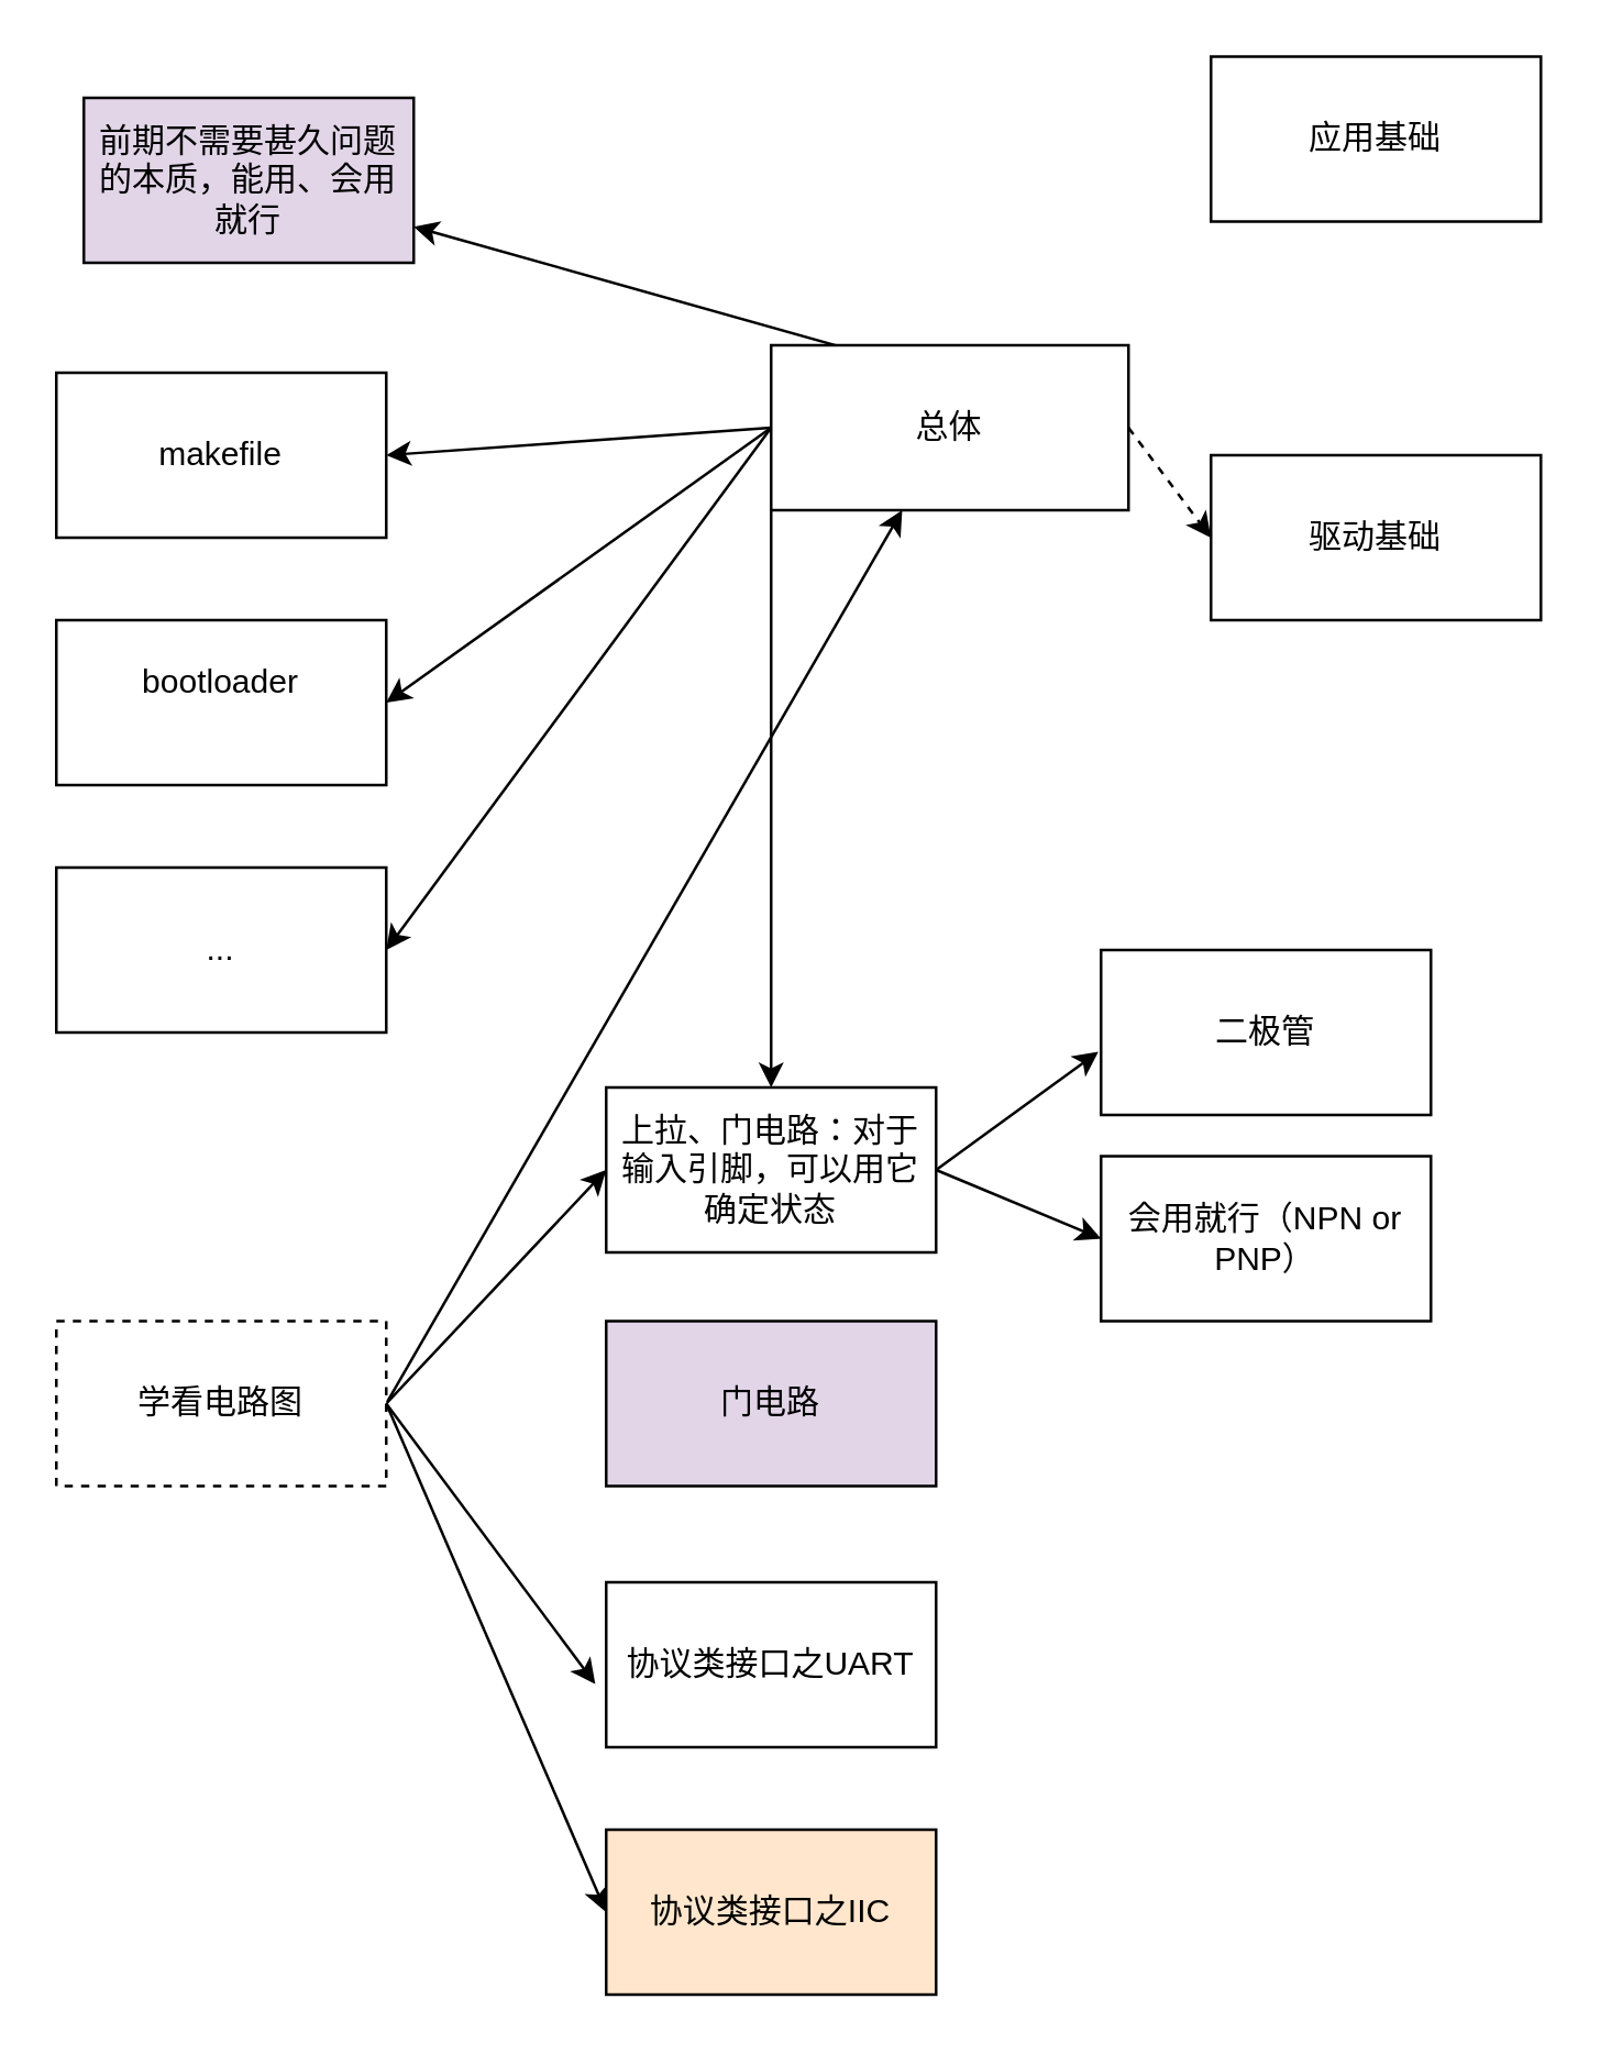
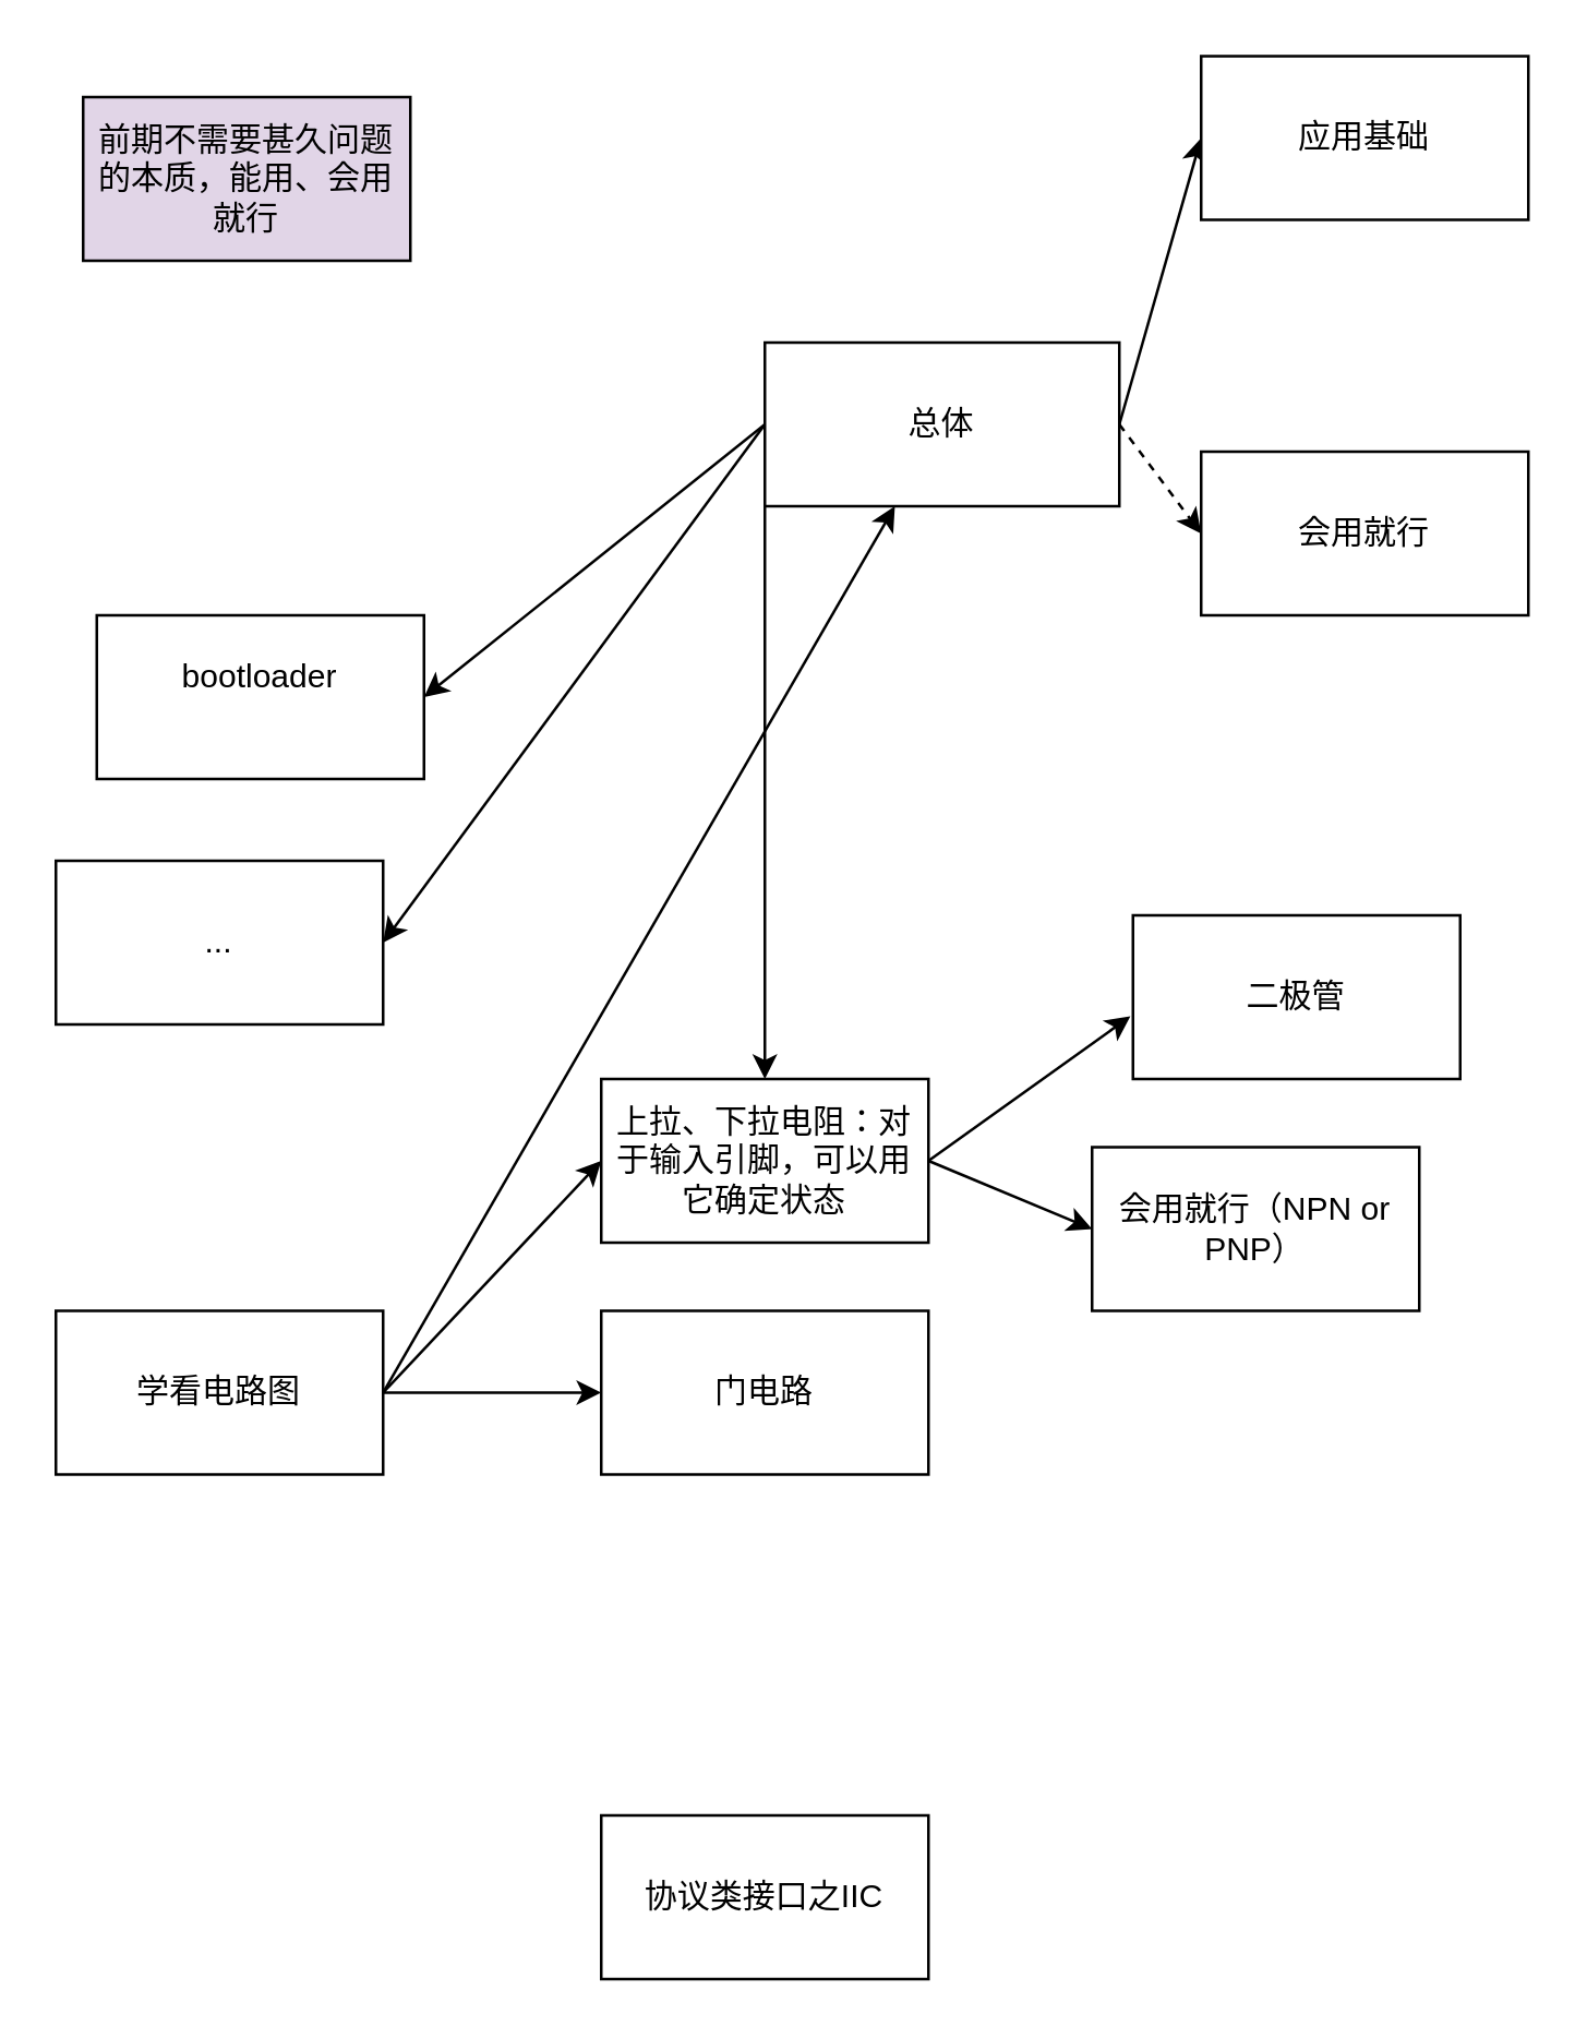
  <mxCell id="0" />
  <mxCell id="1" parent="0" />
  <mxCell id="2" style="edgeStyle=none;html=1;exitX=1;exitY=0.5;exitDx=0;exitDy=0;entryX=0;entryY=0.5;entryDx=0;entryDy=0;dashed=1;" edge="1" parent="1" source="8" target="10"><mxGeometry relative="1" as="geometry"><mxPoint x="440" y="205" as="targetPoint" /></mxGeometry></mxCell>
- <mxCell id="3" style="edgeStyle=none;html=1;exitX=1;exitY=0.5;exitDx=0;exitDy=0;" edge="1" parent="1" source="8" target="11"><mxGeometry relative="1" as="geometry" /></mxCell>
+ <mxCell id="3" style="edgeStyle=none;html=1;exitX=1;exitY=0.5;exitDx=0;exitDy=0;entryX=0;entryY=0.5;entryDx=0;entryDy=0;" edge="1" parent="1" source="8" target="9"><mxGeometry relative="1" as="geometry" /></mxCell>
  <mxCell id="4" style="edgeStyle=none;html=1;exitX=0;exitY=0.5;exitDx=0;exitDy=0;" edge="1" parent="1" source="8" target="21"><mxGeometry relative="1" as="geometry" /></mxCell>
- <mxCell id="5" style="edgeStyle=none;html=1;exitX=0;exitY=0.5;exitDx=0;exitDy=0;entryX=1;entryY=0.5;entryDx=0;entryDy=0;" edge="1" parent="1" source="8" target="12"><mxGeometry relative="1" as="geometry" /></mxCell>
  <mxCell id="6" style="edgeStyle=none;html=1;exitX=0;exitY=0.5;exitDx=0;exitDy=0;entryX=1;entryY=0.5;entryDx=0;entryDy=0;" edge="1" parent="1" source="8" target="13"><mxGeometry relative="1" as="geometry"><mxPoint x="150" y="265" as="targetPoint" /></mxGeometry></mxCell>
  <mxCell id="7" style="edgeStyle=none;html=1;exitX=0;exitY=0.5;exitDx=0;exitDy=0;entryX=1;entryY=0.5;entryDx=0;entryDy=0;" edge="1" parent="1" source="8" target="14"><mxGeometry relative="1" as="geometry" /></mxCell>
  <mxCell id="8" value="总体" style="rounded=0;whiteSpace=wrap;html=1;" vertex="1" parent="1"><mxGeometry x="280" y="125" width="130" height="60" as="geometry" /></mxCell>
  <mxCell id="9" value="应用基础" style="rounded=0;whiteSpace=wrap;html=1;" vertex="1" parent="1"><mxGeometry x="440" y="20" width="120" height="60" as="geometry" /></mxCell>
- <mxCell id="10" value="驱动基础" style="rounded=0;whiteSpace=wrap;html=1;" vertex="1" parent="1"><mxGeometry x="440" y="165" width="120" height="60" as="geometry" /></mxCell>
+ <mxCell id="10" value="会用就行" style="rounded=0;whiteSpace=wrap;html=1;" vertex="1" parent="1"><mxGeometry x="440" y="165" width="120" height="60" as="geometry" /></mxCell>
  <mxCell id="11" value="前期不需要甚久问题的本质，能用、会用就行" style="rounded=0;whiteSpace=wrap;html=1;fillColor=#e1d5e7;" vertex="1" parent="1"><mxGeometry x="30" y="35" width="120" height="60" as="geometry" /></mxCell>
- <mxCell id="12" value="makefile" style="rounded=0;whiteSpace=wrap;html=1;" vertex="1" parent="1"><mxGeometry x="20" y="135" width="120" height="60" as="geometry" /></mxCell>
- <mxCell id="13" value="bootloader&lt;div&gt;&lt;br&gt;&lt;/div&gt;" style="rounded=0;whiteSpace=wrap;html=1;" vertex="1" parent="1"><mxGeometry x="20" y="225" width="120" height="60" as="geometry" /></mxCell>
+ <mxCell id="13" value="bootloader&lt;div&gt;&lt;br&gt;&lt;/div&gt;" style="rounded=0;whiteSpace=wrap;html=1;" vertex="1" parent="1"><mxGeometry x="35" y="225" width="120" height="60" as="geometry" /></mxCell>
  <mxCell id="14" value="..." style="rounded=0;whiteSpace=wrap;html=1;" vertex="1" parent="1"><mxGeometry x="20" y="315" width="120" height="60" as="geometry" /></mxCell>
  <mxCell id="15" style="edgeStyle=none;html=1;exitX=1;exitY=0.5;exitDx=0;exitDy=0;entryX=0;entryY=0.5;entryDx=0;entryDy=0;" edge="1" parent="1" source="18" target="21"><mxGeometry relative="1" as="geometry" /></mxCell>
  <mxCell id="16" style="edgeStyle=none;html=1;exitX=1;exitY=0.5;exitDx=0;exitDy=0;" edge="1" parent="1" source="18" target="8"><mxGeometry relative="1" as="geometry" /></mxCell>
- <mxCell id="17" style="edgeStyle=none;html=1;exitX=1;exitY=0.5;exitDx=0;exitDy=0;entryX=0;entryY=0.5;entryDx=0;entryDy=0;" edge="1" parent="1" source="18" target="27"><mxGeometry relative="1" as="geometry" /></mxCell>
- <mxCell id="18" value="学看电路图" style="rounded=0;whiteSpace=wrap;html=1;dashed=1;" vertex="1" parent="1"><mxGeometry x="20" y="480" width="120" height="60" as="geometry" /></mxCell>
+ <mxCell id="17" style="edgeStyle=none;html=1;exitX=1;exitY=0.5;exitDx=0;exitDy=0;" edge="1" parent="1" source="18" target="22"><mxGeometry relative="1" as="geometry" /></mxCell>
+ <mxCell id="18" value="学看电路图" style="rounded=0;whiteSpace=wrap;html=1;" vertex="1" parent="1"><mxGeometry x="20" y="480" width="120" height="60" as="geometry" /></mxCell>
  <mxCell id="19" style="edgeStyle=none;html=1;exitX=1;exitY=0.5;exitDx=0;exitDy=0;entryX=-0.008;entryY=0.617;entryDx=0;entryDy=0;entryPerimeter=0;" edge="1" parent="1" source="21" target="23"><mxGeometry relative="1" as="geometry"><mxPoint x="350" y="415" as="targetPoint" /></mxGeometry></mxCell>
  <mxCell id="20" style="edgeStyle=none;html=1;exitX=1;exitY=0.5;exitDx=0;exitDy=0;entryX=0;entryY=0.5;entryDx=0;entryDy=0;" edge="1" parent="1" source="21" target="24"><mxGeometry relative="1" as="geometry" /></mxCell>
- <mxCell id="21" value="上拉、门电路：对于输入引脚，可以用它确定状态" style="rounded=0;whiteSpace=wrap;html=1;" vertex="1" parent="1"><mxGeometry x="220" y="395" width="120" height="60" as="geometry" /></mxCell>
- <mxCell id="22" value="门电路" style="rounded=0;whiteSpace=wrap;html=1;fillColor=#e1d5e7;" vertex="1" parent="1"><mxGeometry x="220" y="480" width="120" height="60" as="geometry" /></mxCell>
- <mxCell id="23" value="二极管" style="rounded=0;whiteSpace=wrap;html=1;" vertex="1" parent="1"><mxGeometry x="400" y="345" width="120" height="60" as="geometry" /></mxCell>
+ <mxCell id="21" value="上拉、下拉电阻：对于输入引脚，可以用它确定状态" style="rounded=0;whiteSpace=wrap;html=1;" vertex="1" parent="1"><mxGeometry x="220" y="395" width="120" height="60" as="geometry" /></mxCell>
+ <mxCell id="22" value="门电路" style="rounded=0;whiteSpace=wrap;html=1;" vertex="1" parent="1"><mxGeometry x="220" y="480" width="120" height="60" as="geometry" /></mxCell>
+ <mxCell id="23" value="二极管" style="rounded=0;whiteSpace=wrap;html=1;" vertex="1" parent="1"><mxGeometry x="415" y="335" width="120" height="60" as="geometry" /></mxCell>
  <mxCell id="24" value="会用就行（NPN or PNP）" style="rounded=0;whiteSpace=wrap;html=1;" vertex="1" parent="1"><mxGeometry x="400" y="420" width="120" height="60" as="geometry" /></mxCell>
- <mxCell id="25" value="协议类接口之UART" style="rounded=0;whiteSpace=wrap;html=1;" vertex="1" parent="1"><mxGeometry x="220" y="575" width="120" height="60" as="geometry" /></mxCell>
- <mxCell id="26" style="edgeStyle=none;html=1;exitX=1;exitY=0.5;exitDx=0;exitDy=0;entryX=-0.033;entryY=0.617;entryDx=0;entryDy=0;entryPerimeter=0;" edge="1" parent="1" source="18" target="25"><mxGeometry relative="1" as="geometry" /></mxCell>
- <mxCell id="27" value="协议类接口之IIC" style="rounded=0;whiteSpace=wrap;html=1;fillColor=#ffe6cc;" vertex="1" parent="1"><mxGeometry x="220" y="665" width="120" height="60" as="geometry" /></mxCell>
+ <mxCell id="27" value="协议类接口之IIC" style="rounded=0;whiteSpace=wrap;html=1;" vertex="1" parent="1"><mxGeometry x="220" y="665" width="120" height="60" as="geometry" /></mxCell>
